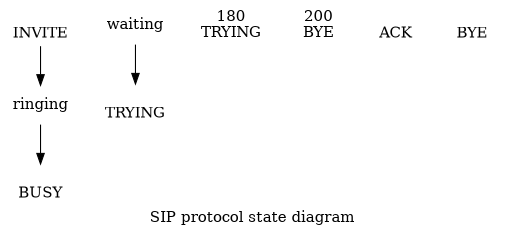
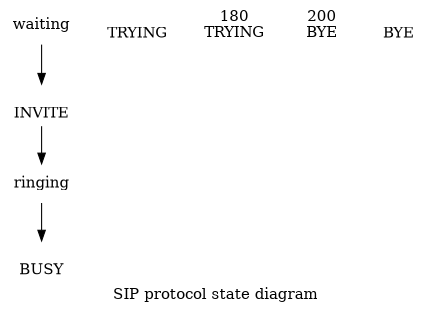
  digraph {
    color=lightgrey
    label="SIP protocol state diagram"
    rankdir=TB
    style=filled
    node [shape=plaintext]
    n1 [label="\nINVITE"]
    ringing
    n3 [label="\nTRYING"]
    n4 [label="180\nTRYING"]
    n5 [label="200\nBYE"]
-   n6 [label="\nACK"]
    n7 [label="\nBYE"]
    n8 [label="\nBUSY"]
    waiting
    subgraph sub_1 {
      color=blue
      n1
      ringing
      n3
      n4
      n5
-     n6
      n7
      n8
      waiting
    }
    subgraph sub_2 {
      label=waiting
      n1
      n8
    }
    n1 -> ringing
    ringing -> n8
-   waiting -> n3
+   waiting -> n1
  }
